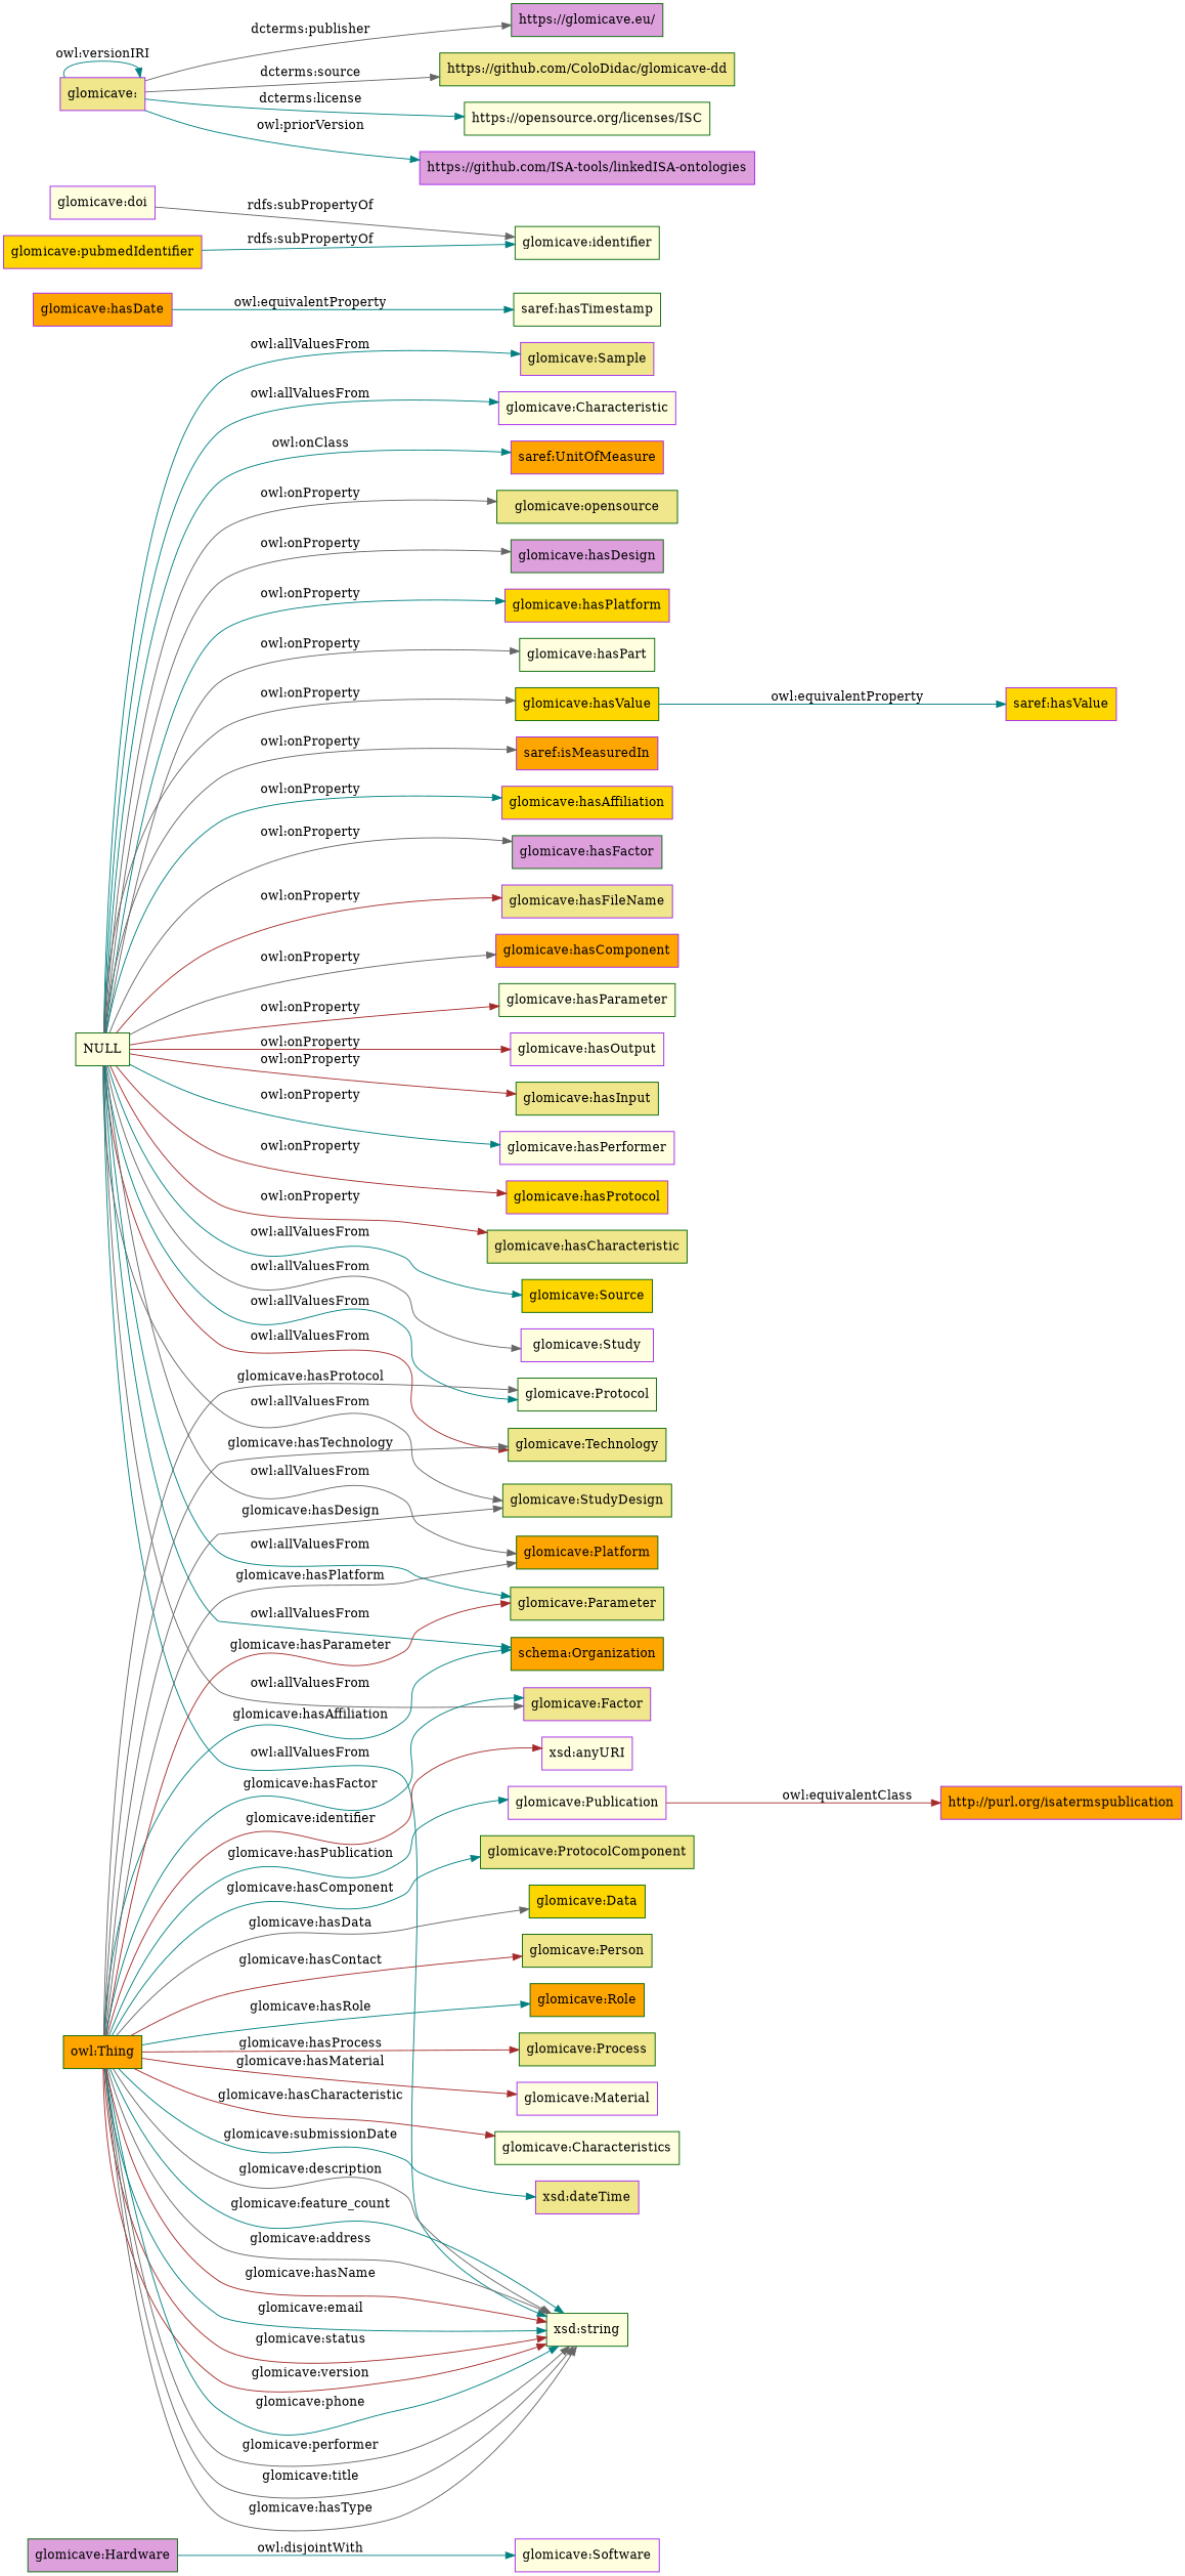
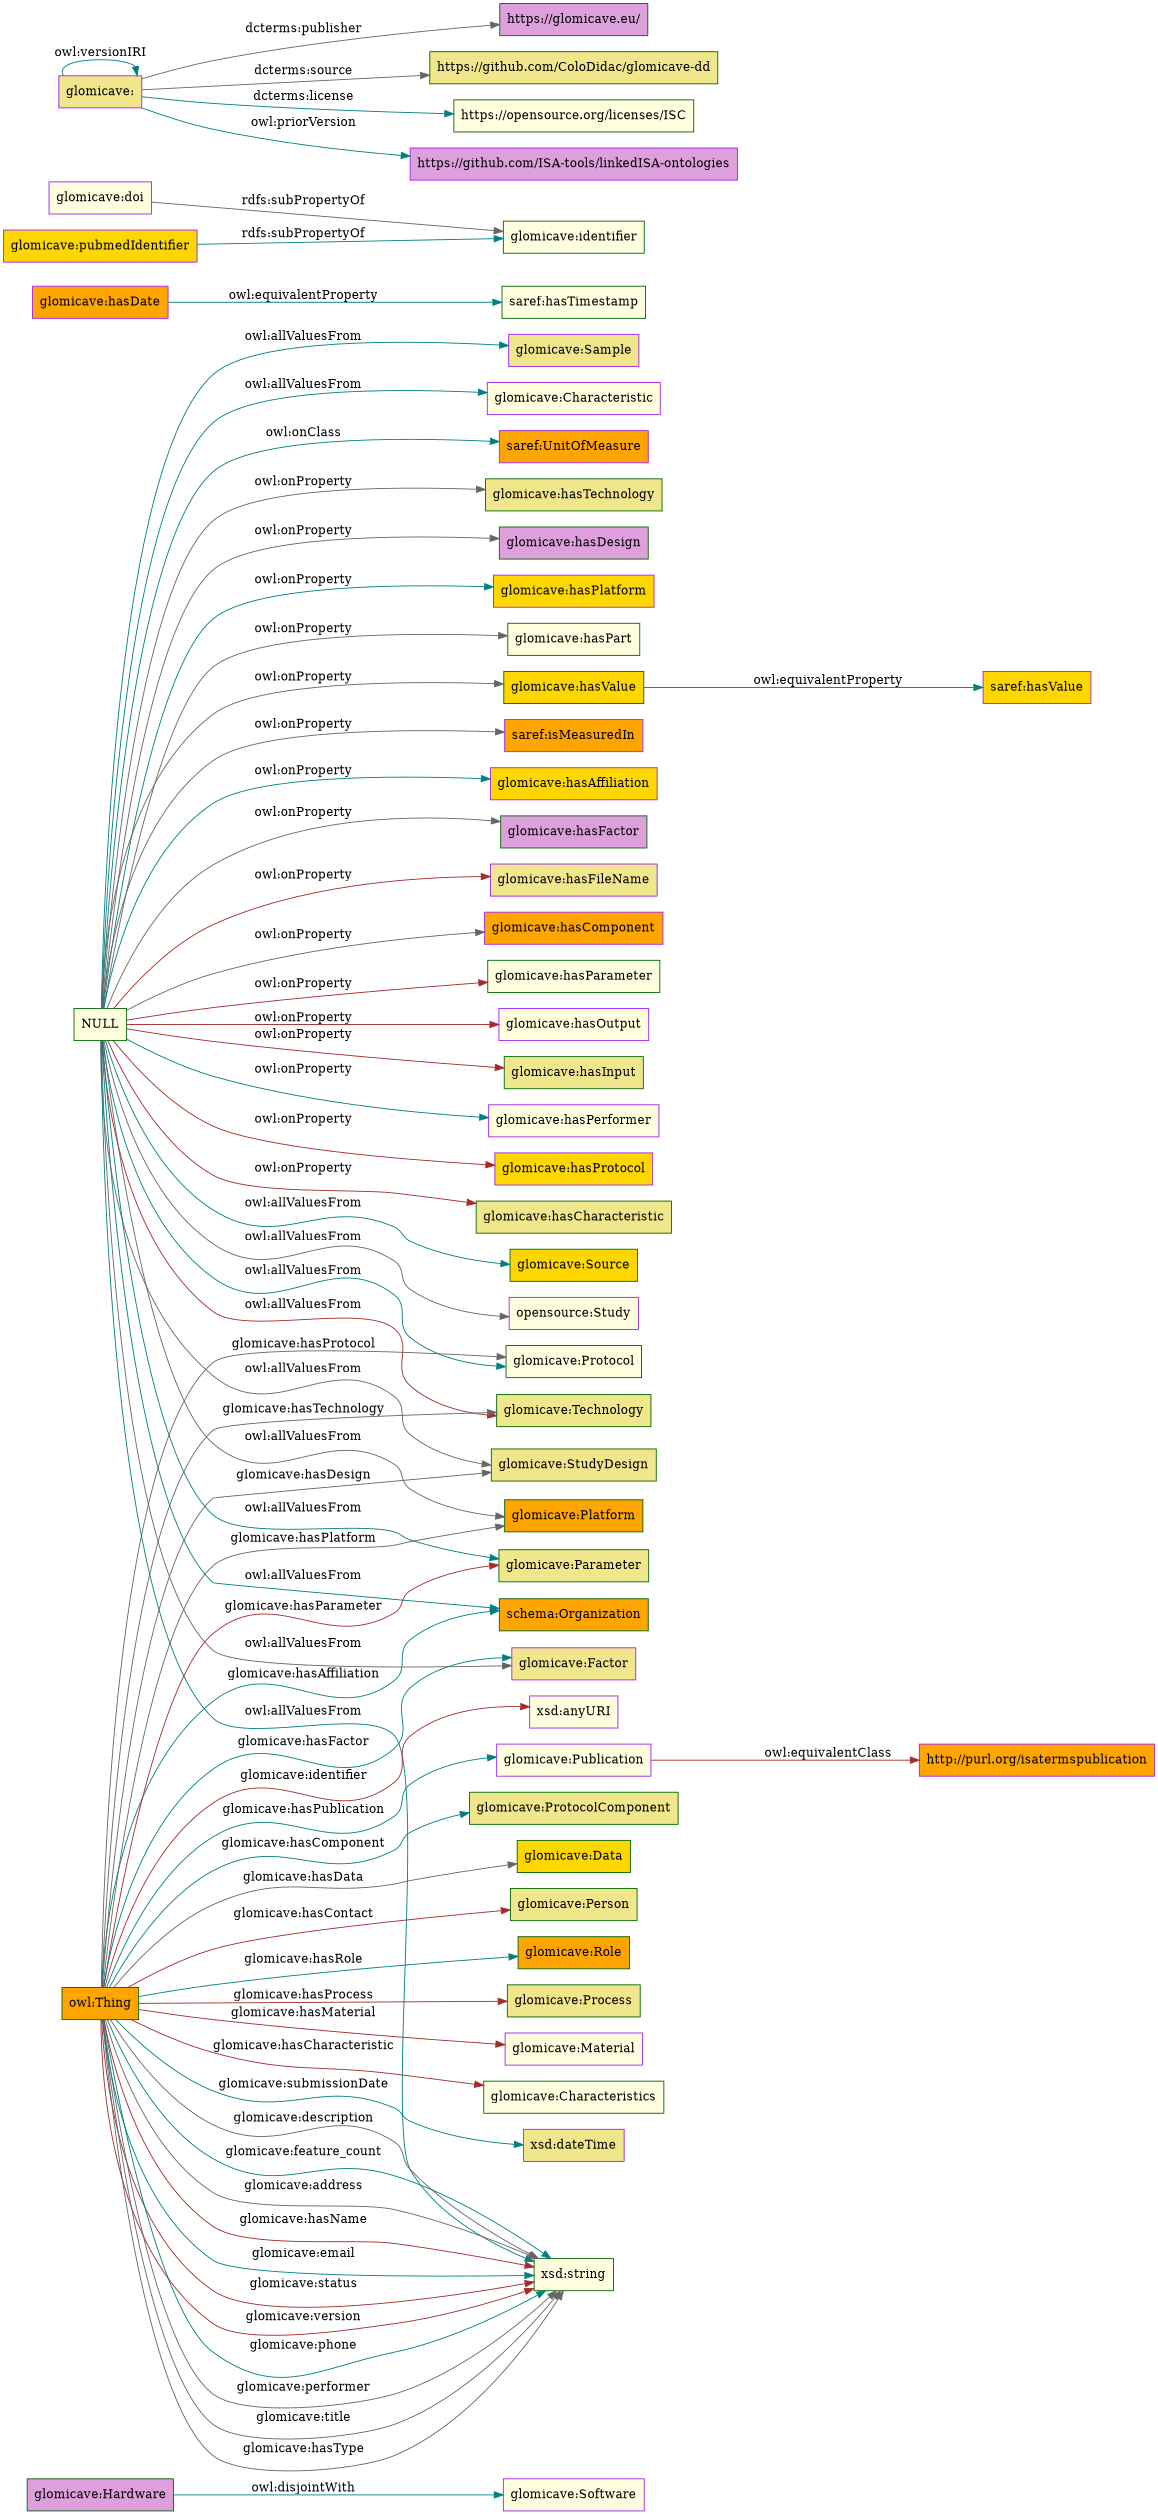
  digraph {
    rankdir=LR
    node [color=darkgreen fillcolor=lightyellow shape=rectangle style=filled]
    edge [color=teal]
    "glomicave:Hardware" [fillcolor=plum]
    "glomicave:Software" [color=purple]
    "glomicave:Publication" [color=purple]
    "http://purl.org/isatermspublication" [color=purple fillcolor=orange]
    "glomicave:Technology" [fillcolor=khaki]
    NULL
    "schema:Organization" [fillcolor=orange]
    "glomicave:Protocol"
    "glomicave:StudyDesign" [fillcolor=khaki]
    "glomicave:Source" [fillcolor=gold]
    "glomicave:Platform" [fillcolor=orange]
-   "glomicave:Study" [color=purple]
+   "glomicave:Study" [color=purple label="opensource:Study"]
    "glomicave:Sample" [color=purple fillcolor=khaki]
    "glomicave:Characteristic" [color=purple]
    "glomicave:Parameter" [fillcolor=khaki]
    "saref:UnitOfMeasure" [color=purple fillcolor=orange]
    "glomicave:Factor" [color=purple fillcolor=khaki]
-   "glomicave:hasTechnology" [fillcolor=khaki label="glomicave:opensource"]
+   "glomicave:hasTechnology" [fillcolor=khaki]
    "glomicave:hasDesign" [fillcolor=plum]
    "glomicave:hasPlatform" [color=purple fillcolor=gold]
    "glomicave:hasPart"
    "glomicave:hasValue" [fillcolor=gold]
    "saref:isMeasuredIn" [color=purple fillcolor=orange]
    "glomicave:hasAffiliation" [color=purple fillcolor=gold]
    "glomicave:hasFactor" [fillcolor=plum]
    "glomicave:hasFileName" [color=purple fillcolor=khaki]
    "glomicave:hasComponent" [color=purple fillcolor=orange]
    "glomicave:hasParameter"
    "glomicave:hasOutput" [color=purple]
    "glomicave:hasInput" [fillcolor=khaki]
    "glomicave:hasPerformer" [color=purple]
    "glomicave:hasProtocol" [color=purple fillcolor=gold]
    "xsd:string"
    "glomicave:hasCharacteristic" [fillcolor=khaki]
    "glomicave:ProtocolComponent" [fillcolor=khaki]
    "saref:hasValue" [color=purple fillcolor=gold]
    "glomicave:hasDate" [color=purple fillcolor=orange]
    "saref:hasTimestamp"
    "glomicave:doi" [color=purple]
    "glomicave:identifier"
    "glomicave:" [color=purple fillcolor=khaki]
    "https://glomicave.eu/" [fillcolor=plum]
    "https://github.com/ColoDidac/glomicave-dd" [fillcolor=khaki]
    "https://opensource.org/licenses/ISC"
    "https://github.com/ISA-tools/linkedISA-ontologies" [color=purple fillcolor=plum]
    "glomicave:pubmedIdentifier" [color=purple fillcolor=gold]
    "owl:Thing" [fillcolor=orange]
    "glomicave:Data" [fillcolor=gold]
    "glomicave:Person" [fillcolor=khaki]
    "glomicave:Role" [fillcolor=orange]
    "glomicave:Process" [fillcolor=khaki]
    "glomicave:Material" [color=purple]
    "glomicave:Characteristics"
    "xsd:dateTime" [color=purple fillcolor=khaki]
    "xsd:anyURI" [color=purple]
    "glomicave:Hardware" -> "glomicave:Software" [label="owl:disjointWith"]
    "glomicave:Publication" -> "http://purl.org/isatermspublication" [color=brown label="owl:equivalentClass"]
    NULL -> "glomicave:Technology" [color=brown label="owl:allValuesFrom"]
    NULL -> "schema:Organization" [label="owl:allValuesFrom"]
    NULL -> "glomicave:Protocol" [label="owl:allValuesFrom"]
    NULL -> "glomicave:StudyDesign" [color=gray40 label="owl:allValuesFrom"]
    NULL -> "glomicave:Source" [label="owl:allValuesFrom"]
    NULL -> "glomicave:Platform" [color=gray40 label="owl:allValuesFrom"]
    NULL -> "glomicave:Study" [color=gray40 label="owl:allValuesFrom"]
    NULL -> "glomicave:Sample" [label="owl:allValuesFrom"]
    NULL -> "glomicave:Characteristic" [label="owl:allValuesFrom"]
    NULL -> "glomicave:Parameter" [label="owl:allValuesFrom"]
    NULL -> "saref:UnitOfMeasure" [label="owl:onClass"]
    NULL -> "glomicave:Factor" [color=gray40 label="owl:allValuesFrom"]
    NULL -> "glomicave:hasTechnology" [color=gray40 label="owl:onProperty"]
    NULL -> "glomicave:hasDesign" [color=gray40 label="owl:onProperty"]
    NULL -> "glomicave:hasPlatform" [label="owl:onProperty"]
    NULL -> "glomicave:hasPart" [color=gray40 label="owl:onProperty"]
    NULL -> "glomicave:hasValue" [color=gray40 label="owl:onProperty"]
    NULL -> "saref:isMeasuredIn" [color=gray40 label="owl:onProperty"]
    NULL -> "glomicave:hasAffiliation" [label="owl:onProperty"]
    NULL -> "glomicave:hasFactor" [color=gray40 label="owl:onProperty"]
    NULL -> "glomicave:hasFileName" [color=brown label="owl:onProperty"]
    NULL -> "glomicave:hasComponent" [color=gray40 label="owl:onProperty"]
    NULL -> "glomicave:hasParameter" [color=brown label="owl:onProperty"]
    NULL -> "glomicave:hasOutput" [color=brown label="owl:onProperty"]
    NULL -> "glomicave:hasInput" [color=brown label="owl:onProperty"]
    NULL -> "glomicave:hasPerformer" [label="owl:onProperty"]
    NULL -> "glomicave:hasProtocol" [color=brown label="owl:onProperty"]
    NULL -> "xsd:string" [label="owl:allValuesFrom"]
    NULL -> "glomicave:hasCharacteristic" [color=brown label="owl:onProperty"]
    "glomicave:hasValue" -> "saref:hasValue" [label="owl:equivalentProperty"]
    "glomicave:hasDate" -> "saref:hasTimestamp" [label="owl:equivalentProperty"]
    "glomicave:doi" -> "glomicave:identifier" [color=gray40 label="rdfs:subPropertyOf"]
    "glomicave:" -> "glomicave:" [label="owl:versionIRI"]
    "glomicave:" -> "https://glomicave.eu/" [color=gray40 label="dcterms:publisher"]
    "glomicave:" -> "https://github.com/ColoDidac/glomicave-dd" [color=gray40 label="dcterms:source"]
    "glomicave:" -> "https://opensource.org/licenses/ISC" [label="dcterms:license"]
    "glomicave:" -> "https://github.com/ISA-tools/linkedISA-ontologies" [label="owl:priorVersion"]
    "glomicave:pubmedIdentifier" -> "glomicave:identifier" [label="rdfs:subPropertyOf"]
    "owl:Thing" -> "glomicave:Publication" [label="glomicave:hasPublication"]
    "owl:Thing" -> "glomicave:Technology" [color=gray40 label="glomicave:hasTechnology"]
    "owl:Thing" -> "schema:Organization" [label="glomicave:hasAffiliation"]
    "owl:Thing" -> "glomicave:Protocol" [color=gray40 label="glomicave:hasProtocol"]
    "owl:Thing" -> "glomicave:StudyDesign" [color=gray40 label="glomicave:hasDesign"]
    "owl:Thing" -> "glomicave:Platform" [color=gray40 label="glomicave:hasPlatform"]
    "owl:Thing" -> "glomicave:Parameter" [color=brown label="glomicave:hasParameter"]
    "owl:Thing" -> "glomicave:Factor" [label="glomicave:hasFactor"]
    "owl:Thing" -> "xsd:string" [color=brown label="glomicave:status"]
    "owl:Thing" -> "xsd:string" [color=brown label="glomicave:version"]
    "owl:Thing" -> "xsd:string" [label="glomicave:phone"]
    "owl:Thing" -> "xsd:string" [color=gray40 label="glomicave:performer"]
    "owl:Thing" -> "xsd:string" [color=gray40 label="glomicave:title"]
    "owl:Thing" -> "xsd:string" [color=gray40 label="glomicave:hasType"]
    "owl:Thing" -> "xsd:string" [color=gray40 label="glomicave:description"]
    "owl:Thing" -> "xsd:string" [label="glomicave:feature_count"]
    "owl:Thing" -> "xsd:string" [color=gray40 label="glomicave:address"]
    "owl:Thing" -> "xsd:string" [color=brown label="glomicave:hasName"]
    "owl:Thing" -> "xsd:string" [label="glomicave:email"]
    "owl:Thing" -> "glomicave:ProtocolComponent" [label="glomicave:hasComponent"]
    "owl:Thing" -> "glomicave:Data" [color=gray40 label="glomicave:hasData"]
    "owl:Thing" -> "glomicave:Person" [color=brown label="glomicave:hasContact"]
    "owl:Thing" -> "glomicave:Role" [label="glomicave:hasRole"]
    "owl:Thing" -> "glomicave:Process" [color=brown label="glomicave:hasProcess"]
    "owl:Thing" -> "glomicave:Material" [color=brown label="glomicave:hasMaterial"]
    "owl:Thing" -> "glomicave:Characteristics" [color=brown label="glomicave:hasCharacteristic"]
    "owl:Thing" -> "xsd:dateTime" [label="glomicave:submissionDate"]
    "owl:Thing" -> "xsd:anyURI" [color=brown label="glomicave:identifier"]
  }
